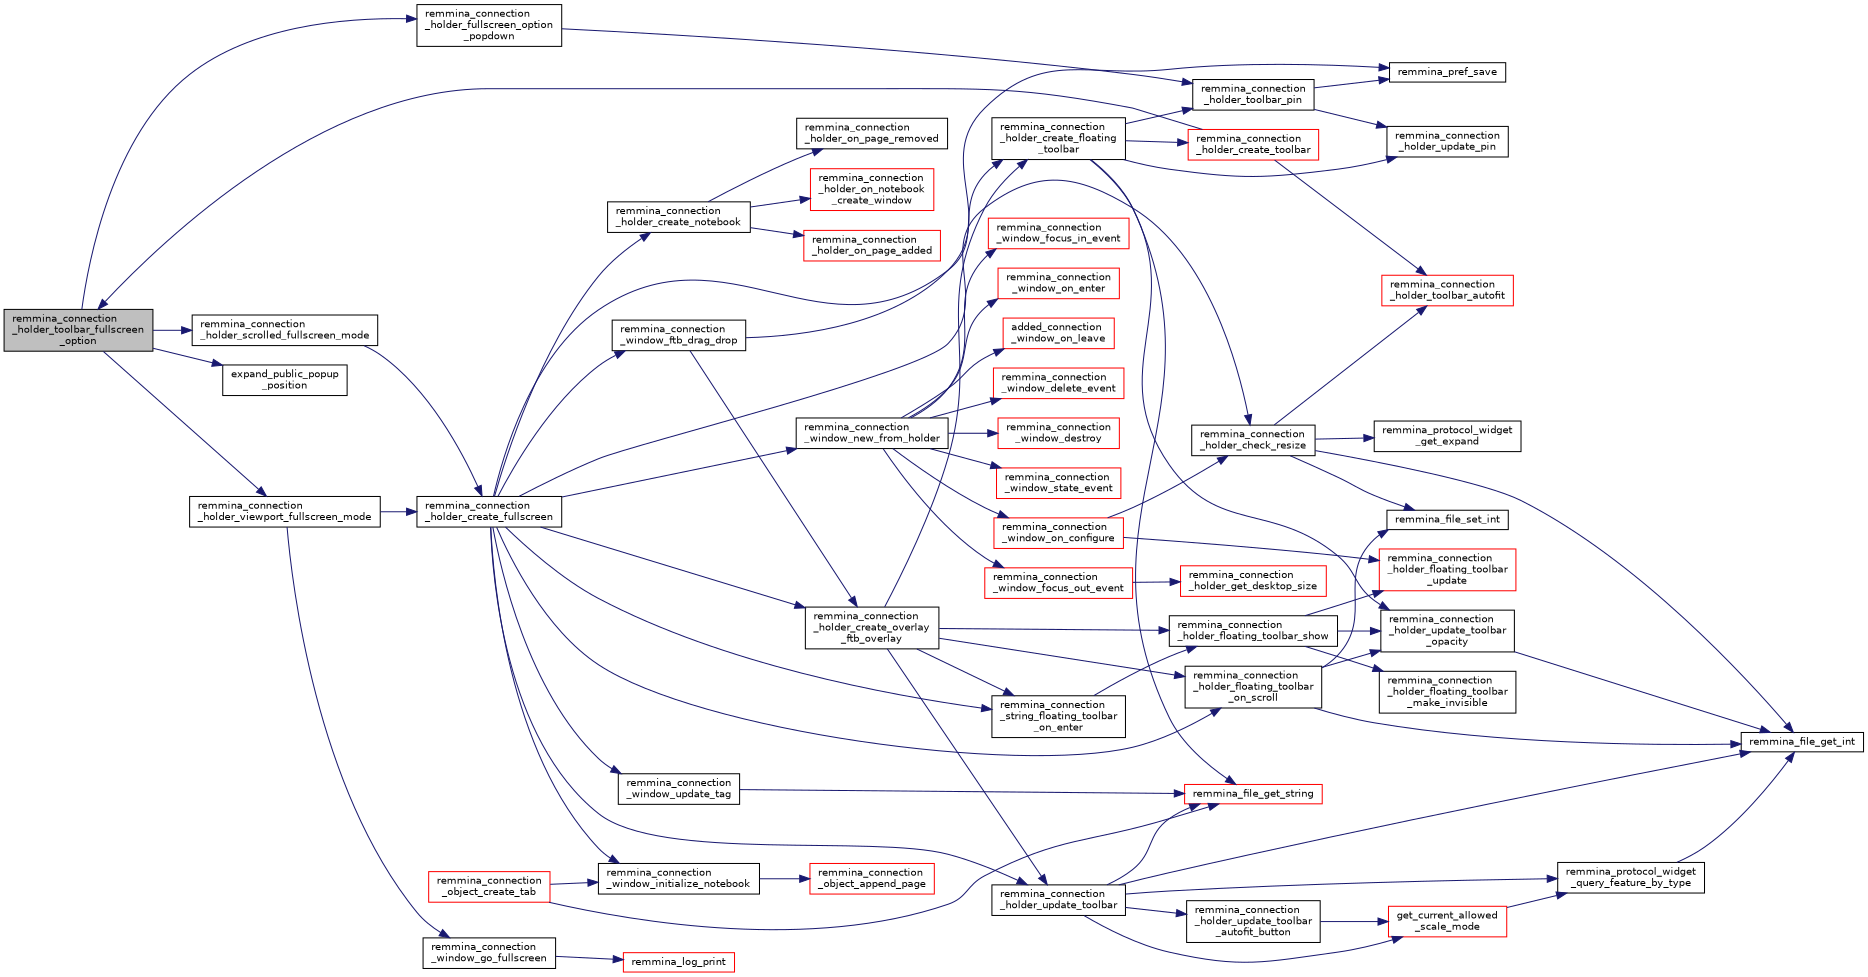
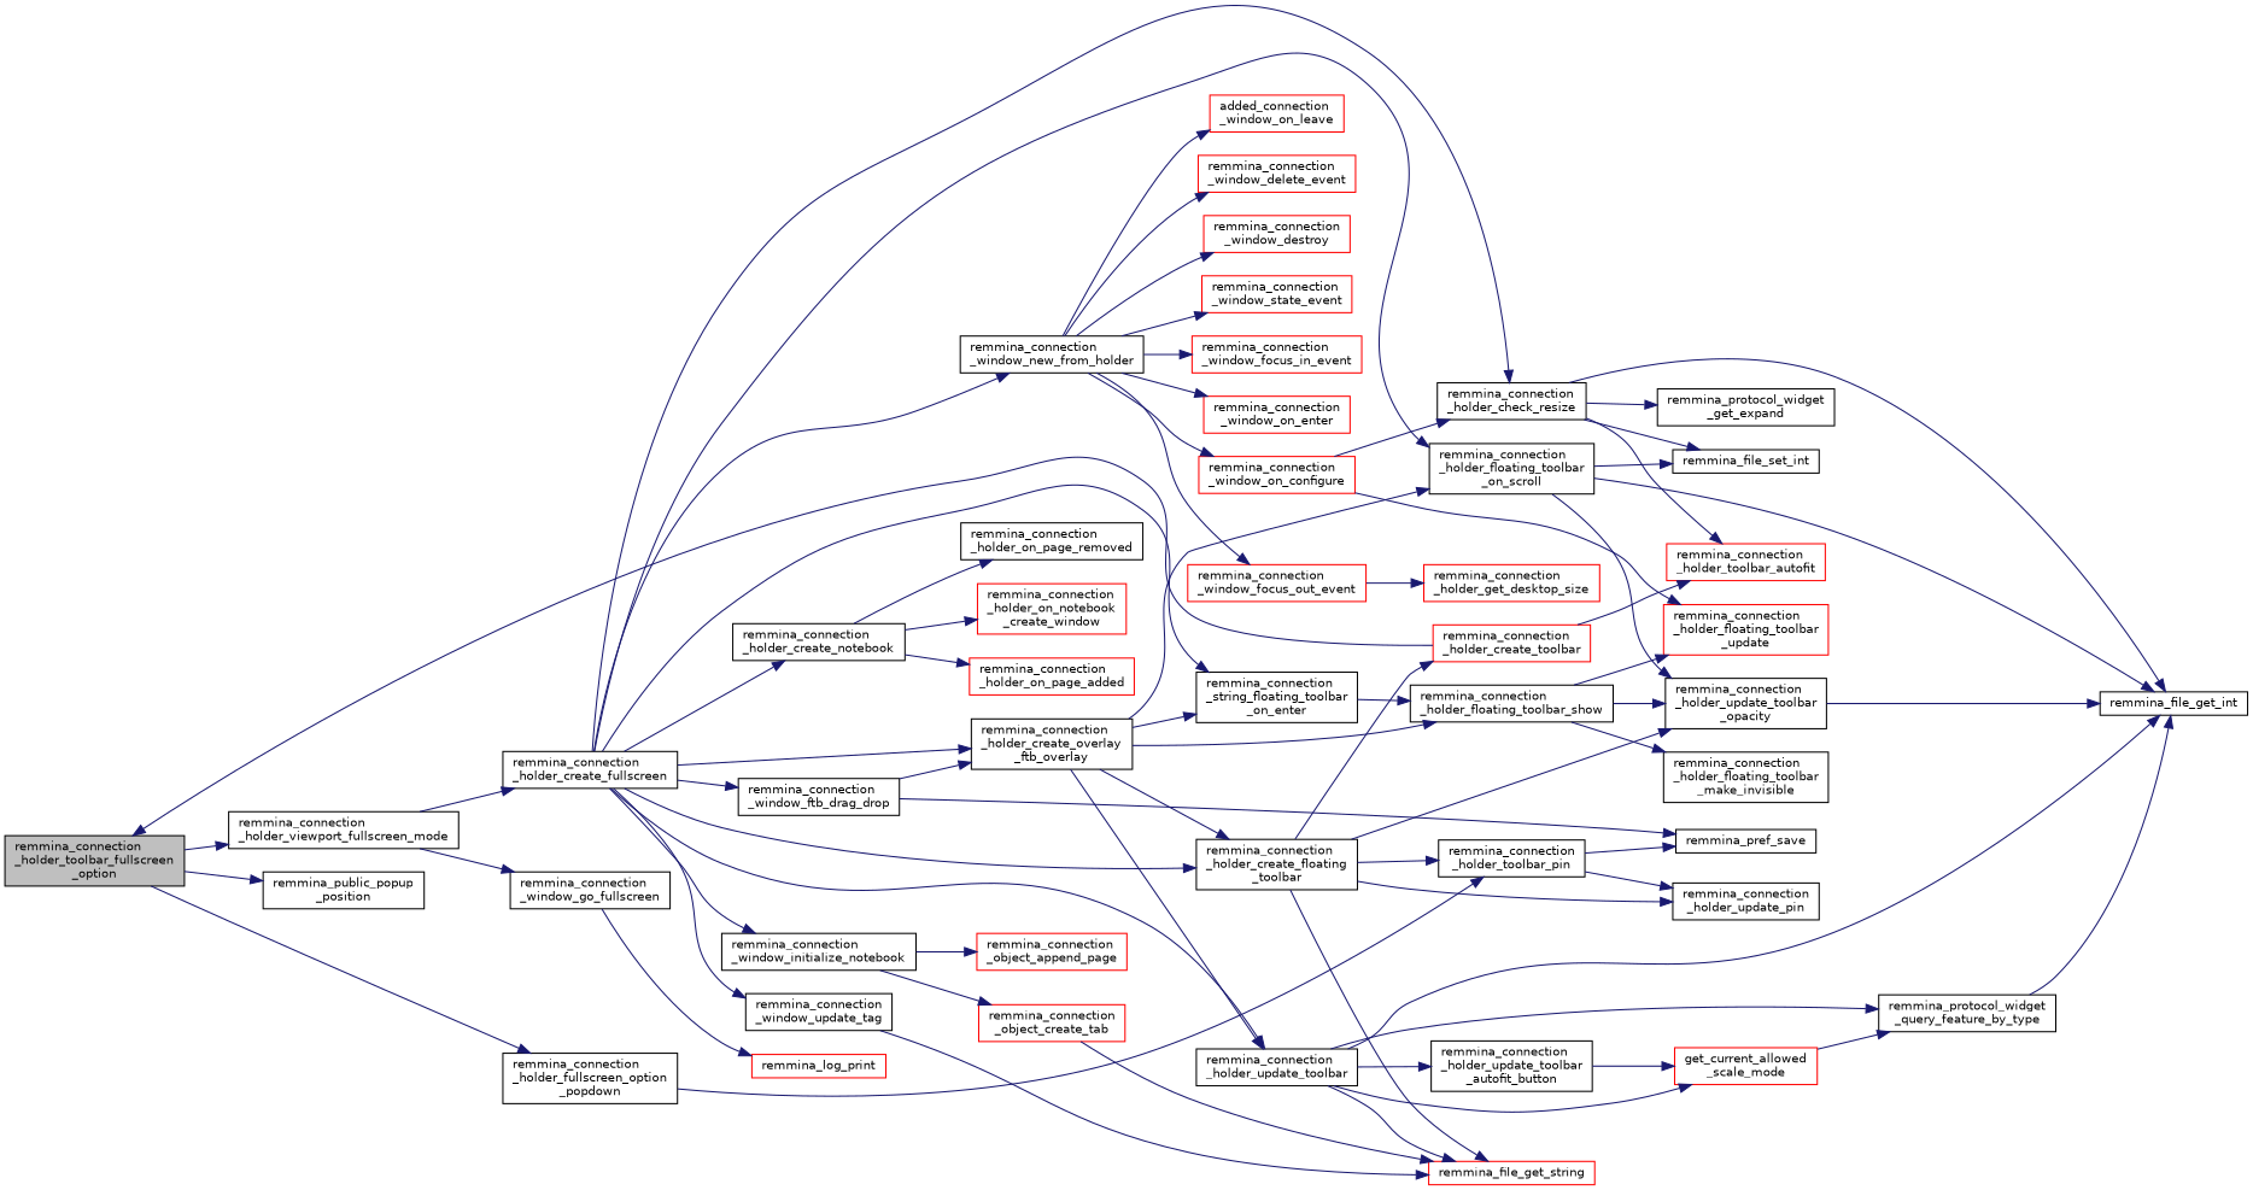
  digraph {
    rankdir=LR
    node [color=black fillcolor=white fontname=Helvetica fontsize=10 shape=record style=filled]
    edge [color=midnightblue fontname=Helvetica fontsize=10 labelfontname=Helvetica labelfontsize=10 style=solid]
    n1 [fillcolor=grey75 fontcolor=black height=0.2 label="remmina_connection\l_holder_toolbar_fullscreen\l_option" width=0.4]
    n2 [height=0.2 label="remmina_connection\l_holder_viewport_fullscreen_mode" width=0.4]
-   n3 [height=0.2 label="remmina_connection\l_holder_scrolled_fullscreen_mode" width=0.4]
    n4 [height=0.2 label="remmina_connection\l_holder_fullscreen_option\l_popdown" width=0.4]
-   n5 [height=0.2 label="expand_public_popup\l_position" width=0.4]
+   n5 [height=0.2 label="remmina_public_popup\l_position" width=0.4]
    n6 [height=0.2 label="remmina_connection\l_holder_create_fullscreen" width=0.4]
    n7 [height=0.2 label="remmina_connection\l_window_go_fullscreen" width=0.4]
    n8 [height=0.2 label="remmina_connection\l_holder_toolbar_pin" width=0.4]
    n9 [height=0.2 label="remmina_connection\l_window_new_from_holder" width=0.4]
    n10 [height=0.2 label="remmina_connection\l_holder_check_resize" width=0.4]
    n11 [height=0.2 label="remmina_connection\l_holder_create_notebook" width=0.4]
    n12 [height=0.2 label="remmina_connection\l_window_initialize_notebook" width=0.4]
    n13 [height=0.2 label="remmina_connection\l_window_update_tag" width=0.4]
    n14 [height=0.2 label="remmina_connection\l_holder_create_overlay\l_ftb_overlay" width=0.4]
    n15 [height=0.2 label="remmina_connection\l_holder_create_floating\l_toolbar" width=0.4]
    n16 [height=0.2 label="remmina_connection\l_holder_update_toolbar" width=0.4]
    n17 [height=0.2 label="remmina_connection\l_string_floating_toolbar\l_on_enter" width=0.4]
    n18 [height=0.2 label="remmina_connection\l_holder_floating_toolbar\l_on_scroll" width=0.4]
    n19 [height=0.2 label="remmina_connection\l_window_ftb_drag_drop" width=0.4]
    n20 [color=red height=0.2 label="remmina_connection\l_window_delete_event" width=0.4]
    n21 [color=red height=0.2 label="remmina_connection\l_window_destroy" width=0.4]
    n22 [color=red height=0.2 label="remmina_connection\l_window_state_event" width=0.4]
    n23 [color=red height=0.2 label="remmina_connection\l_window_focus_in_event" width=0.4]
    n24 [color=red height=0.2 label="remmina_connection\l_window_focus_out_event" width=0.4]
    n25 [color=red height=0.2 label="remmina_connection\l_window_on_enter" width=0.4]
    n26 [color=red height=0.2 label="added_connection\l_window_on_leave" width=0.4]
    n27 [color=red height=0.2 label="remmina_connection\l_window_on_configure" width=0.4]
    n28 [height=0.2 label="remmina_protocol_widget\l_get_expand" width=0.4]
    n29 [height=0.2 label=remmina_file_get_int width=0.4]
    n30 [height=0.2 label=remmina_file_set_int width=0.4]
    n31 [color=red height=0.2 label="remmina_connection\l_holder_toolbar_autofit" width=0.4]
    n32 [color=red height=0.2 label="remmina_connection\l_holder_on_notebook\l_create_window" width=0.4]
    n33 [color=red height=0.2 label="remmina_connection\l_holder_on_page_added" width=0.4]
    n34 [height=0.2 label="remmina_connection\l_holder_on_page_removed" width=0.4]
    n35 [color=red height=0.2 label="remmina_connection\l_object_create_tab" width=0.4]
    n36 [color=red height=0.2 label="remmina_connection\l_object_append_page" width=0.4]
    n37 [color=red height=0.2 label=remmina_file_get_string width=0.4]
    n38 [height=0.2 label="remmina_connection\l_holder_floating_toolbar_show" width=0.4]
    n39 [color=red height=0.2 label="remmina_connection\l_holder_create_toolbar" width=0.4]
    n40 [height=0.2 label="remmina_connection\l_holder_update_pin" width=0.4]
    n41 [height=0.2 label="remmina_connection\l_holder_update_toolbar\l_opacity" width=0.4]
    n42 [height=0.2 label="remmina_connection\l_holder_update_toolbar\l_autofit_button" width=0.4]
    n43 [color=red height=0.2 label="get_current_allowed\l_scale_mode" width=0.4]
    n44 [height=0.2 label="remmina_protocol_widget\l_query_feature_by_type" width=0.4]
    n45 [height=0.2 label=remmina_pref_save width=0.4]
    n46 [color=red height=0.2 label=remmina_log_print width=0.4]
    n47 [color=red height=0.2 label="remmina_connection\l_holder_get_desktop_size" width=0.4]
    n48 [color=red height=0.2 label="remmina_connection\l_holder_floating_toolbar\l_update" width=0.4]
    n49 [height=0.2 label="remmina_connection\l_holder_floating_toolbar\l_make_invisible" width=0.4]
    n1 -> n2
-   n1 -> n3
    n1 -> n4
    n1 -> n5
    n2 -> n6
    n2 -> n7
-   n3 -> n6
    n4 -> n8
    n6 -> n9
    n6 -> n10
    n6 -> n11
    n6 -> n12
    n6 -> n13
    n6 -> n14
    n6 -> n15
    n6 -> n16
    n6 -> n17
    n6 -> n18
    n6 -> n19
    n7 -> n46
    n8 -> n40
    n8 -> n45
    n9 -> n20
    n9 -> n21
    n9 -> n22
    n9 -> n23
    n9 -> n24
    n9 -> n25
    n9 -> n26
    n9 -> n27
    n10 -> n28
    n10 -> n29
    n10 -> n30
    n10 -> n31
    n11 -> n32
    n11 -> n33
    n11 -> n34
-   n35 -> n12
+   n12 -> n35
    n12 -> n36
    n13 -> n37
    n14 -> n15
    n14 -> n16
    n14 -> n17
    n14 -> n18
    n14 -> n38
    n15 -> n8
    n15 -> n37
    n15 -> n39
    n15 -> n40
    n15 -> n41
    n16 -> n29
    n16 -> n37
    n16 -> n42
    n16 -> n43
    n16 -> n44
    n17 -> n38
    n18 -> n29
    n18 -> n30
    n18 -> n41
    n19 -> n14
    n19 -> n45
    n24 -> n47
    n27 -> n10
    n27 -> n48
    n35 -> n37
    n38 -> n41
    n38 -> n48
    n38 -> n49
    n39 -> n1
    n39 -> n31
    n41 -> n29
    n42 -> n43
    n43 -> n44
    n44 -> n29
  }
